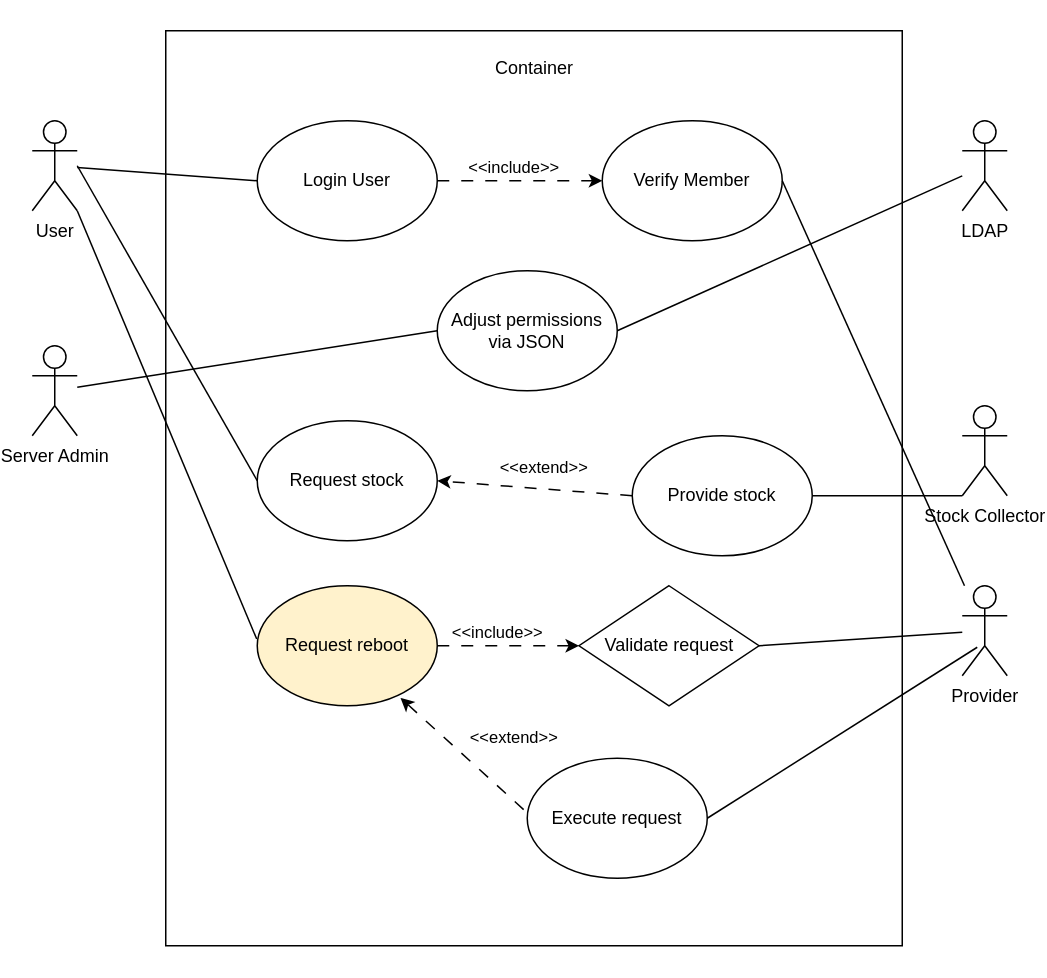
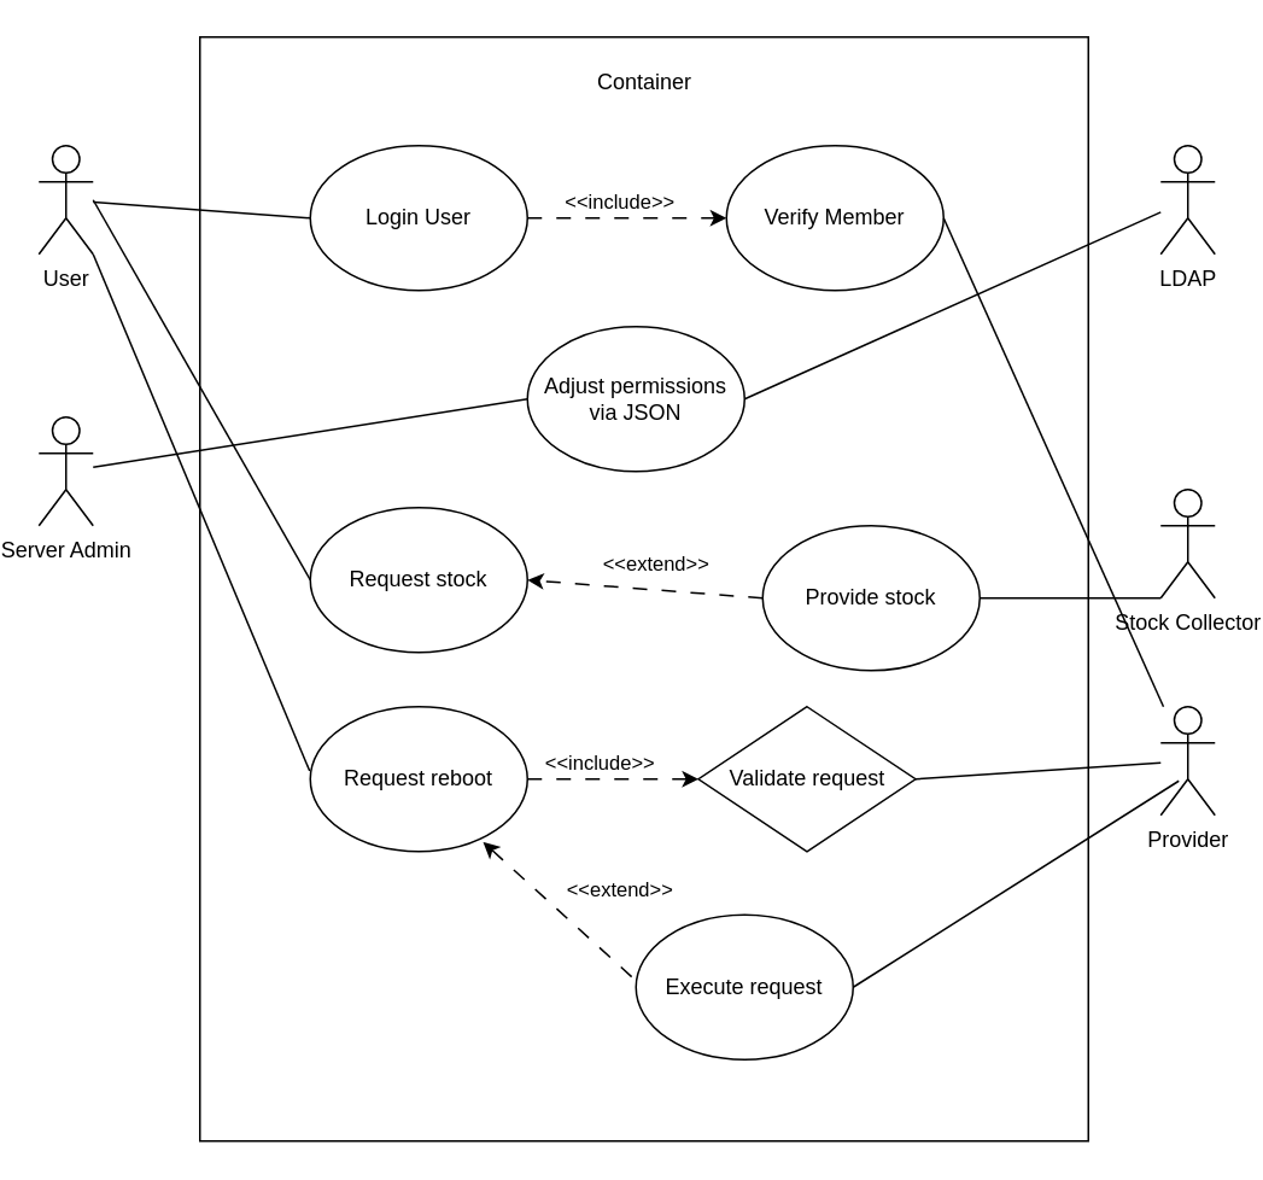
  <mxCell id="0" />
  <mxCell id="1" parent="0" />
  <mxCell id="2" value="" style="rounded=0;whiteSpace=wrap;html=1;" vertex="1" parent="1"><mxGeometry x="109" y="20" width="491" height="610" as="geometry" /></mxCell>
  <mxCell id="3" value="Container" style="text;html=1;align=center;verticalAlign=middle;whiteSpace=wrap;rounded=0;" vertex="1" parent="1"><mxGeometry x="324.5" y="30" width="60" height="30" as="geometry" /></mxCell>
  <mxCell id="4" value="User" style="shape=umlActor;verticalLabelPosition=bottom;verticalAlign=top;html=1;outlineConnect=0;" vertex="1" parent="1"><mxGeometry x="20" y="80" width="30" height="60" as="geometry" /></mxCell>
  <mxCell id="5" value="Server Admin" style="shape=umlActor;verticalLabelPosition=bottom;verticalAlign=top;html=1;outlineConnect=0;" vertex="1" parent="1"><mxGeometry x="20" y="230" width="30" height="60" as="geometry" /></mxCell>
  <mxCell id="6" value="LDAP" style="shape=umlActor;verticalLabelPosition=bottom;verticalAlign=top;html=1;outlineConnect=0;" vertex="1" parent="1"><mxGeometry x="640" y="80" width="30" height="60" as="geometry" /></mxCell>
  <mxCell id="7" value="Login User" style="ellipse;whiteSpace=wrap;html=1;" vertex="1" parent="1"><mxGeometry x="170" y="80" width="120" height="80" as="geometry" /></mxCell>
  <mxCell id="8" value="Verify Member" style="ellipse;whiteSpace=wrap;html=1;" vertex="1" parent="1"><mxGeometry x="400" y="80" width="120" height="80" as="geometry" /></mxCell>
  <mxCell id="9" value="" style="endArrow=classic;html=1;rounded=0;dashed=1;dashPattern=8 8;exitX=1;exitY=0.5;exitDx=0;exitDy=0;entryX=0;entryY=0.5;entryDx=0;entryDy=0;" edge="1" parent="1" source="7" target="8"><mxGeometry width="50" height="50" relative="1" as="geometry"><mxPoint x="320" y="220" as="sourcePoint" /><mxPoint x="370" y="170" as="targetPoint" /></mxGeometry></mxCell>
  <mxCell id="10" value="&amp;lt;&amp;lt;include&amp;gt;&amp;gt;" style="edgeLabel;html=1;align=center;verticalAlign=middle;resizable=0;points=[];" vertex="1" connectable="0" parent="9"><mxGeometry x="-0.329" y="-2" relative="1" as="geometry"><mxPoint x="13" y="-12" as="offset" /></mxGeometry></mxCell>
  <mxCell id="11" value="" style="endArrow=none;html=1;rounded=0;entryX=0;entryY=0.5;entryDx=0;entryDy=0;" edge="1" parent="1" source="4" target="7"><mxGeometry width="50" height="50" relative="1" as="geometry"><mxPoint x="50" y="50" as="sourcePoint" /><mxPoint x="100" y="0" as="targetPoint" /></mxGeometry></mxCell>
  <mxCell id="12" value="" style="endArrow=none;html=1;rounded=0;exitX=1;exitY=0.5;exitDx=0;exitDy=0;" edge="1" parent="1" source="8" target="21"><mxGeometry width="50" height="50" relative="1" as="geometry"><mxPoint x="410" y="290" as="sourcePoint" /><mxPoint x="460" y="240" as="targetPoint" /></mxGeometry></mxCell>
  <mxCell id="13" value="Adjust permissions&lt;div&gt;via JSON&lt;/div&gt;" style="ellipse;whiteSpace=wrap;html=1;" vertex="1" parent="1"><mxGeometry x="290" y="180" width="120" height="80" as="geometry" /></mxCell>
  <mxCell id="14" value="" style="endArrow=none;html=1;rounded=0;entryX=0;entryY=0.5;entryDx=0;entryDy=0;" edge="1" parent="1" source="5" target="13"><mxGeometry width="50" height="50" relative="1" as="geometry"><mxPoint x="160" y="310" as="sourcePoint" /><mxPoint x="210" y="260" as="targetPoint" /></mxGeometry></mxCell>
  <mxCell id="15" value="" style="endArrow=none;html=1;rounded=0;exitX=1;exitY=0.5;exitDx=0;exitDy=0;" edge="1" parent="1" source="13" target="6"><mxGeometry width="50" height="50" relative="1" as="geometry"><mxPoint x="60" y="271" as="sourcePoint" /><mxPoint x="310" y="290" as="targetPoint" /></mxGeometry></mxCell>
  <mxCell id="16" value="Request stock" style="ellipse;whiteSpace=wrap;html=1;" vertex="1" parent="1"><mxGeometry x="170" y="280" width="120" height="80" as="geometry" /></mxCell>
- <mxCell id="17" value="Request reboot" style="ellipse;whiteSpace=wrap;html=1;fillColor=#fff2cc;" vertex="1" parent="1"><mxGeometry x="170" y="390" width="120" height="80" as="geometry" /></mxCell>
+ <mxCell id="17" value="Request reboot" style="ellipse;whiteSpace=wrap;html=1;" vertex="1" parent="1"><mxGeometry x="170" y="390" width="120" height="80" as="geometry" /></mxCell>
  <mxCell id="18" value="" style="endArrow=none;html=1;rounded=0;exitX=0;exitY=0.5;exitDx=0;exitDy=0;" edge="1" parent="1" source="16"><mxGeometry width="50" height="50" relative="1" as="geometry"><mxPoint x="-10" y="230" as="sourcePoint" /><mxPoint x="50" y="110" as="targetPoint" /></mxGeometry></mxCell>
  <mxCell id="19" value="" style="endArrow=none;html=1;rounded=0;exitX=-0.003;exitY=0.444;exitDx=0;exitDy=0;entryX=1;entryY=1;entryDx=0;entryDy=0;entryPerimeter=0;exitPerimeter=0;" edge="1" parent="1" source="17" target="4"><mxGeometry width="50" height="50" relative="1" as="geometry"><mxPoint x="180" y="330" as="sourcePoint" /><mxPoint x="60" y="120" as="targetPoint" /></mxGeometry></mxCell>
  <mxCell id="20" value="Stock Collector" style="shape=umlActor;verticalLabelPosition=bottom;verticalAlign=top;html=1;outlineConnect=0;" vertex="1" parent="1"><mxGeometry x="640" y="270" width="30" height="60" as="geometry" /></mxCell>
  <mxCell id="21" value="Provider" style="shape=umlActor;verticalLabelPosition=bottom;verticalAlign=top;html=1;outlineConnect=0;" vertex="1" parent="1"><mxGeometry x="640" y="390" width="30" height="60" as="geometry" /></mxCell>
  <mxCell id="22" value="Provide stock" style="ellipse;whiteSpace=wrap;html=1;" vertex="1" parent="1"><mxGeometry x="420" y="290" width="120" height="80" as="geometry" /></mxCell>
  <mxCell id="23" value="" style="endArrow=none;html=1;rounded=0;exitX=1;exitY=0.5;exitDx=0;exitDy=0;" edge="1" parent="1" source="22"><mxGeometry width="50" height="50" relative="1" as="geometry"><mxPoint x="590" y="380" as="sourcePoint" /><mxPoint x="640" y="330" as="targetPoint" /></mxGeometry></mxCell>
  <mxCell id="24" value="" style="endArrow=classic;html=1;rounded=0;exitX=0;exitY=0.5;exitDx=0;exitDy=0;entryX=1;entryY=0.5;entryDx=0;entryDy=0;dashed=1;dashPattern=8 8;" edge="1" parent="1" source="22" target="16"><mxGeometry width="50" height="50" relative="1" as="geometry"><mxPoint x="350" y="430" as="sourcePoint" /><mxPoint x="400" y="380" as="targetPoint" /></mxGeometry></mxCell>
  <mxCell id="25" value="&amp;lt;&amp;lt;extend&amp;gt;&amp;gt;" style="edgeLabel;html=1;align=center;verticalAlign=middle;resizable=0;points=[];" vertex="1" connectable="0" parent="24"><mxGeometry x="-0.279" relative="1" as="geometry"><mxPoint x="-13" y="-16" as="offset" /></mxGeometry></mxCell>
  <mxCell id="26" value="Validate request" style="rhombus;whiteSpace=wrap;html=1;" vertex="1" parent="1"><mxGeometry x="384.5" y="390" width="120" height="80" as="geometry" /></mxCell>
  <mxCell id="27" value="Execute request" style="ellipse;whiteSpace=wrap;html=1;" vertex="1" parent="1"><mxGeometry x="350" y="505" width="120" height="80" as="geometry" /></mxCell>
  <mxCell id="28" value="" style="endArrow=classic;html=1;rounded=0;exitX=1;exitY=0.5;exitDx=0;exitDy=0;entryX=0;entryY=0.5;entryDx=0;entryDy=0;dashed=1;dashPattern=8 8;" edge="1" parent="1" source="17" target="26"><mxGeometry width="50" height="50" relative="1" as="geometry"><mxPoint x="300" y="530" as="sourcePoint" /><mxPoint x="350" y="480" as="targetPoint" /></mxGeometry></mxCell>
  <mxCell id="29" value="&amp;lt;&amp;lt;include&amp;gt;&amp;gt;" style="edgeLabel;html=1;align=center;verticalAlign=middle;resizable=0;points=[];" vertex="1" connectable="0" parent="28"><mxGeometry x="-0.335" y="-1" relative="1" as="geometry"><mxPoint x="8" y="-11" as="offset" /></mxGeometry></mxCell>
  <mxCell id="30" value="" style="endArrow=none;html=1;rounded=0;exitX=1;exitY=0.5;exitDx=0;exitDy=0;" edge="1" parent="1" source="26" target="21"><mxGeometry width="50" height="50" relative="1" as="geometry"><mxPoint x="600" y="550" as="sourcePoint" /><mxPoint x="650" y="500" as="targetPoint" /></mxGeometry></mxCell>
  <mxCell id="31" value="" style="endArrow=none;html=1;rounded=0;exitX=1;exitY=0.5;exitDx=0;exitDy=0;" edge="1" parent="1" source="27"><mxGeometry width="50" height="50" relative="1" as="geometry"><mxPoint x="515" y="440" as="sourcePoint" /><mxPoint x="650" y="431" as="targetPoint" /></mxGeometry></mxCell>
  <mxCell id="32" value="" style="endArrow=classic;html=1;rounded=0;exitX=-0.02;exitY=0.428;exitDx=0;exitDy=0;exitPerimeter=0;entryX=0.796;entryY=0.935;entryDx=0;entryDy=0;entryPerimeter=0;dashed=1;dashPattern=8 8;" edge="1" parent="1" source="27" target="17"><mxGeometry width="50" height="50" relative="1" as="geometry"><mxPoint x="300" y="560" as="sourcePoint" /><mxPoint x="350" y="510" as="targetPoint" /></mxGeometry></mxCell>
  <mxCell id="33" value="&amp;lt;&amp;lt;extend&amp;gt;&amp;gt;" style="edgeLabel;html=1;align=center;verticalAlign=middle;resizable=0;points=[];" vertex="1" connectable="0" parent="32"><mxGeometry x="-0.12" relative="1" as="geometry"><mxPoint x="29" y="-16" as="offset" /></mxGeometry></mxCell>
